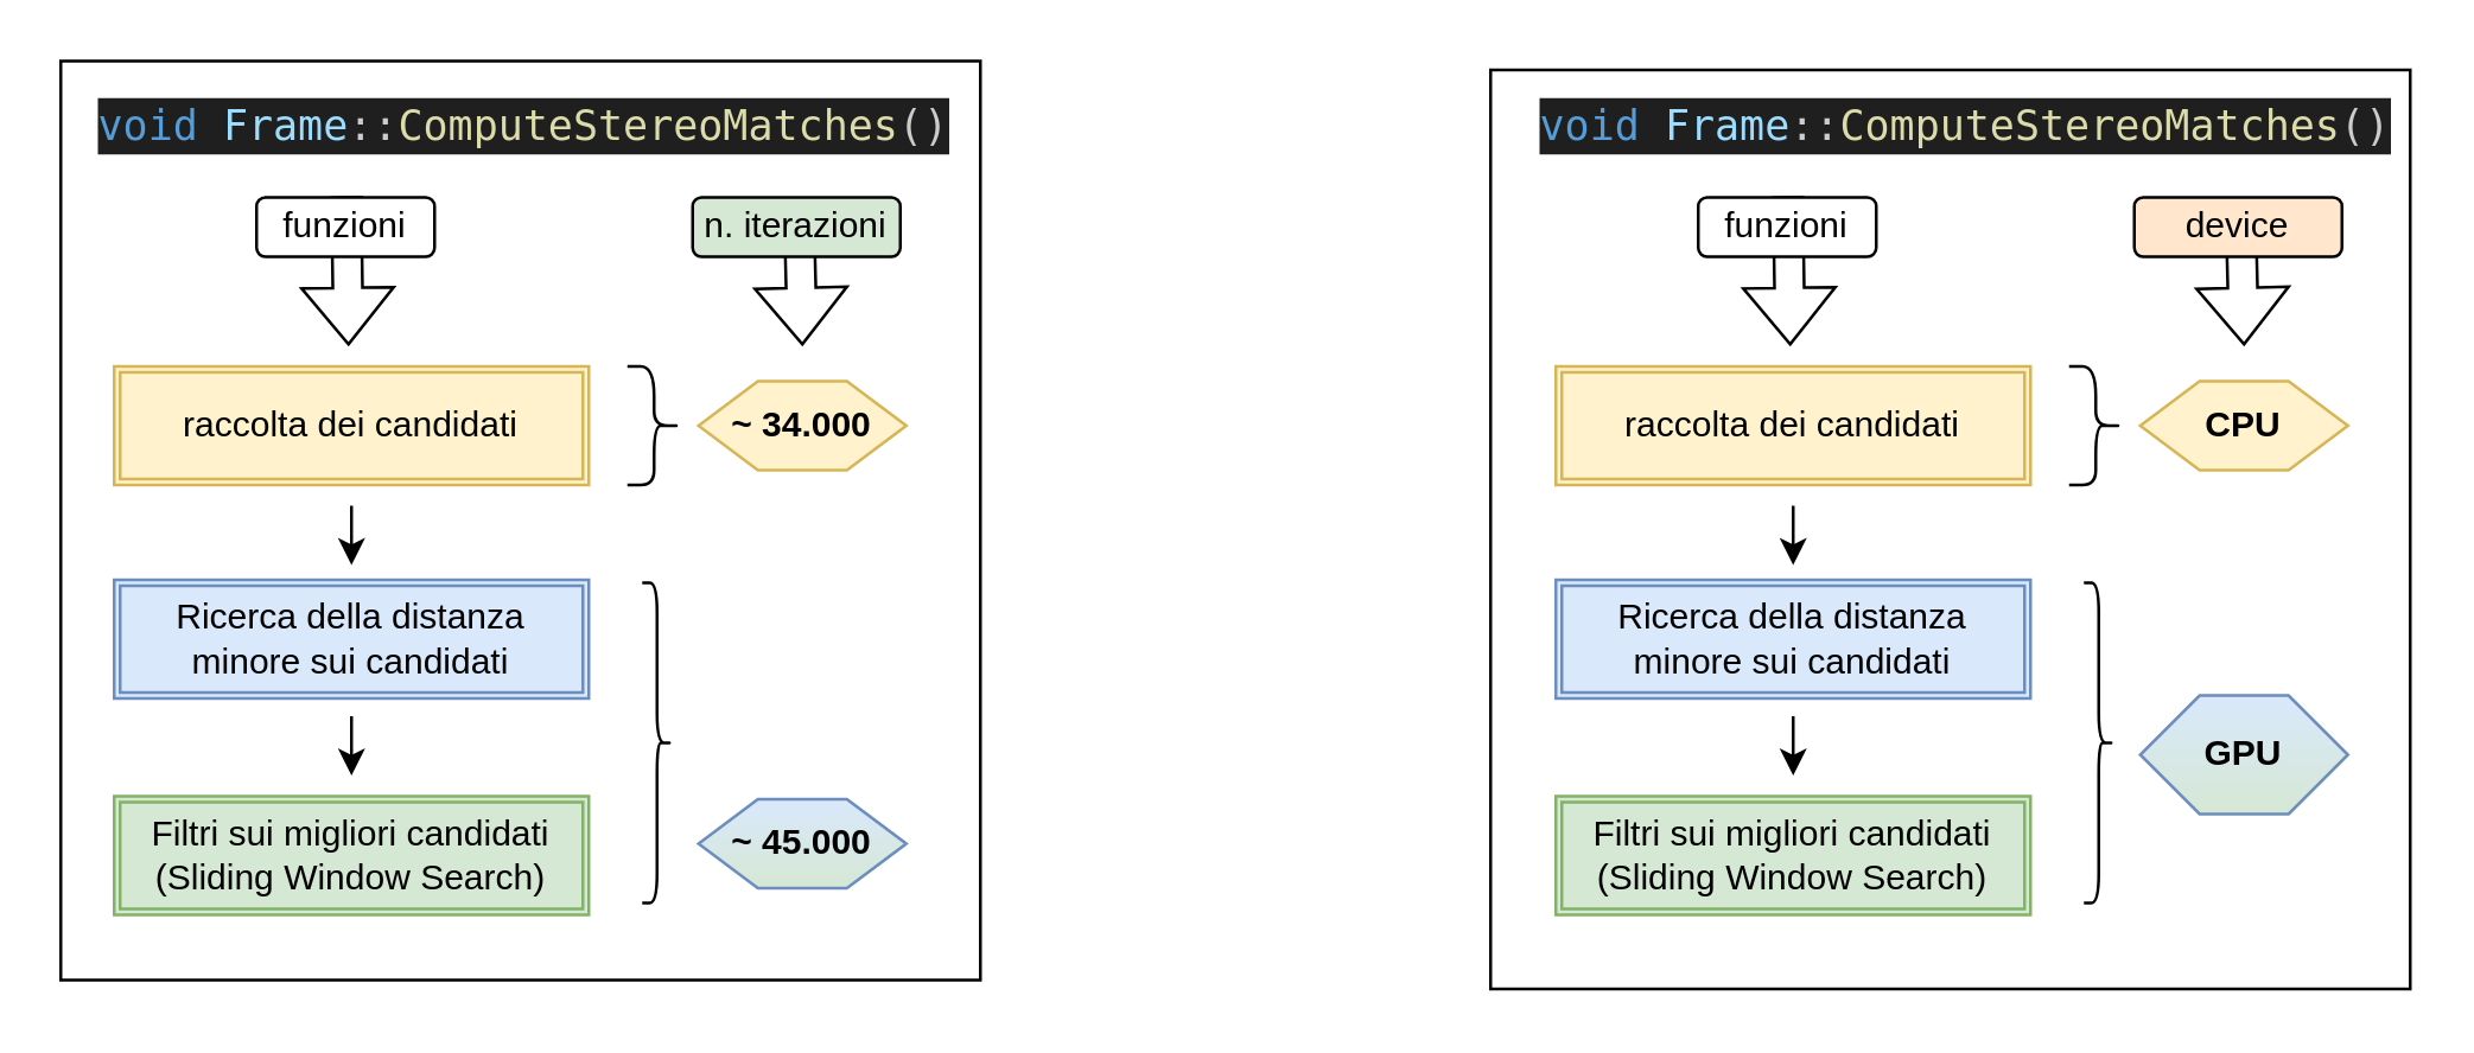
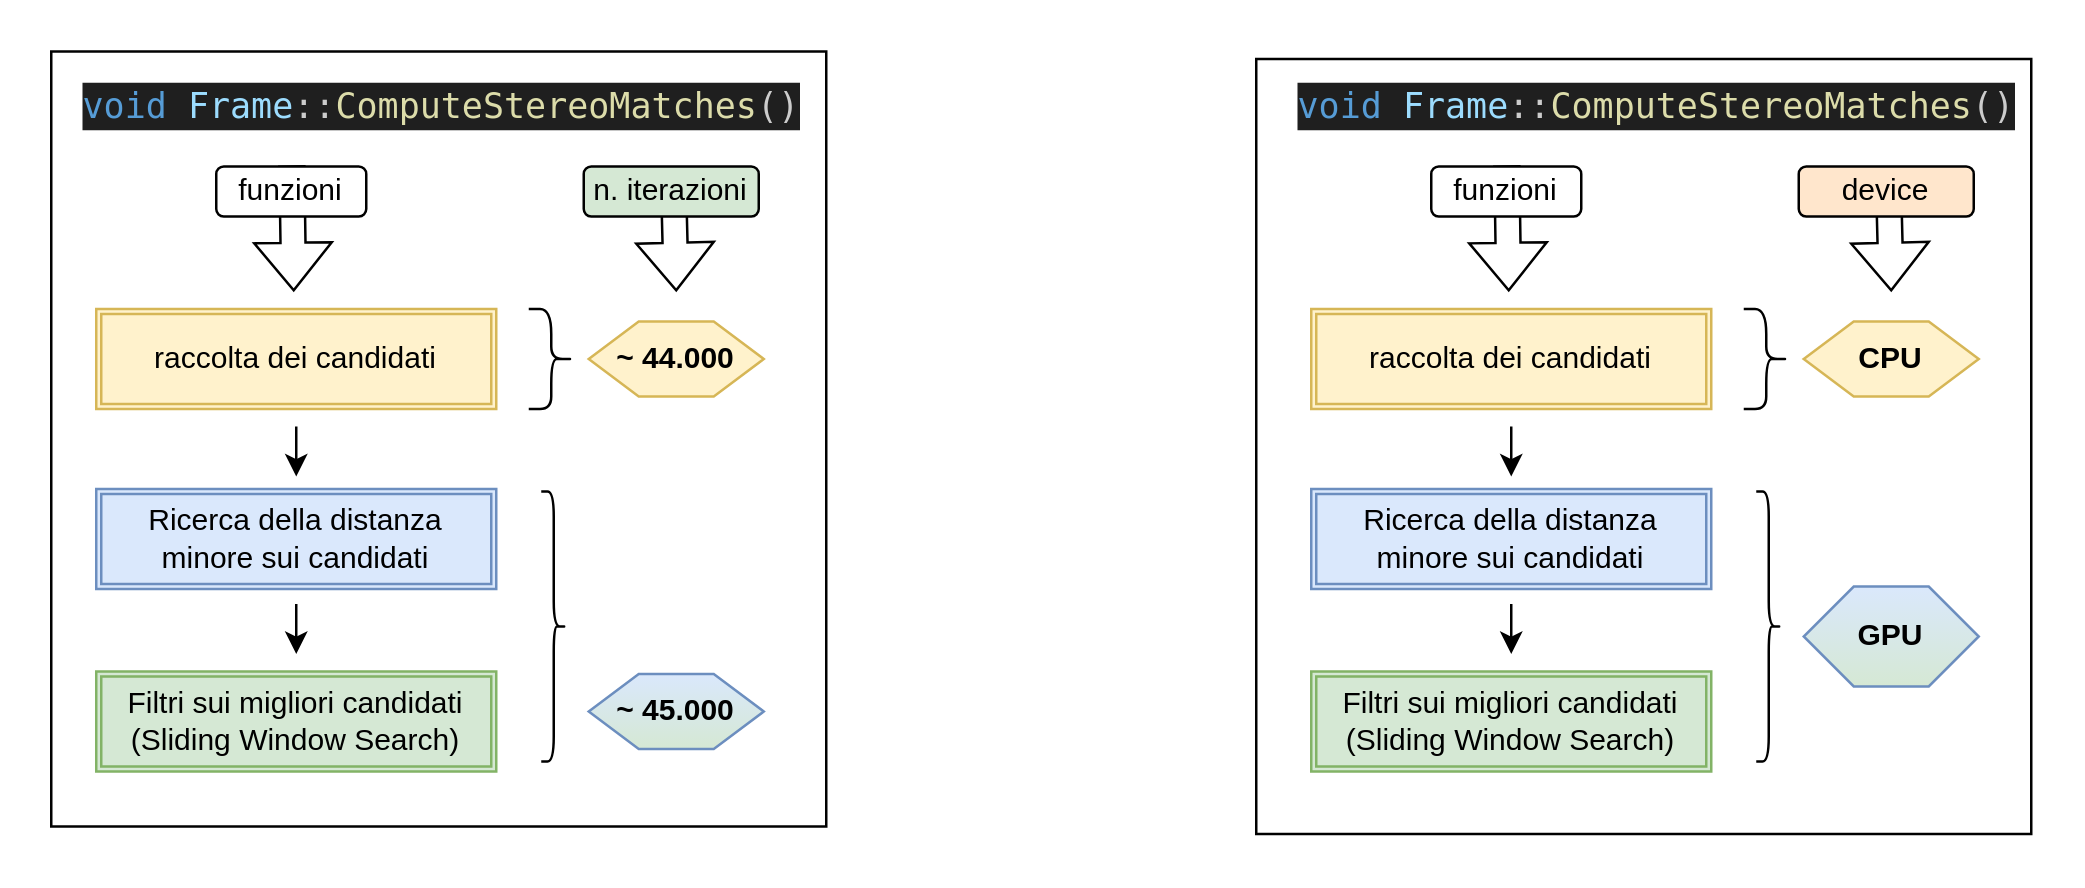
  <mxCell id="0" />
  <mxCell id="1" parent="0" />
  <mxCell id="2" value="&lt;div style=&quot;color: #cccccc;background-color: #1f1f1f;font-family: 'Droid Sans Mono', 'monospace', monospace;font-weight: normal;font-size: 14px;line-height: 19px;white-space: pre;&quot;&gt;&lt;div&gt;&lt;span style=&quot;color: #569cd6;&quot;&gt;void&lt;/span&gt;&lt;span style=&quot;color: #cccccc;&quot;&gt; &lt;/span&gt;&lt;span style=&quot;color: #9cdcfe;&quot;&gt;Frame&lt;/span&gt;&lt;span style=&quot;color: #cccccc;&quot;&gt;::&lt;/span&gt;&lt;span style=&quot;color: #dcdcaa;&quot;&gt;ComputeStereoMatches&lt;/span&gt;&lt;span style=&quot;color: #cccccc;&quot;&gt;()&lt;/span&gt;&lt;/div&gt;&lt;/div&gt;" style="text;whiteSpace=wrap;html=1;" parent="1" vertex="1"><mxGeometry x="31" y="26" width="295" height="35" as="geometry" /></mxCell>
  <mxCell id="3" value="" style="shape=flexArrow;endArrow=classic;html=1;rounded=0;exitX=0.294;exitY=0.986;exitDx=0;exitDy=0;exitPerimeter=0;" parent="1" edge="1"><mxGeometry width="50" height="50" relative="1" as="geometry"><mxPoint x="116.23" y="65.51" as="sourcePoint" /><mxPoint x="117" y="116" as="targetPoint" /></mxGeometry></mxCell>
  <mxCell id="4" value="raccolta dei candidati" style="shape=ext;double=1;rounded=0;whiteSpace=wrap;html=1;fillColor=#fff2cc;strokeColor=#d6b656;" parent="1" vertex="1"><mxGeometry x="38" y="123" width="160" height="40" as="geometry" /></mxCell>
  <mxCell id="5" value="Ricerca della distanza minore sui candidati" style="shape=ext;double=1;rounded=0;whiteSpace=wrap;html=1;fillColor=#dae8fc;strokeColor=#6c8ebf;" parent="1" vertex="1"><mxGeometry x="38" y="195" width="160" height="40" as="geometry" /></mxCell>
  <mxCell id="6" value="" style="endArrow=classic;html=1;rounded=0;" parent="1" edge="1"><mxGeometry width="50" height="50" relative="1" as="geometry"><mxPoint x="118" y="170" as="sourcePoint" /><mxPoint x="118" y="190" as="targetPoint" /></mxGeometry></mxCell>
  <mxCell id="7" value="" style="endArrow=classic;html=1;rounded=0;" parent="1" edge="1"><mxGeometry width="50" height="50" relative="1" as="geometry"><mxPoint x="118" y="241" as="sourcePoint" /><mxPoint x="118" y="261" as="targetPoint" /></mxGeometry></mxCell>
  <mxCell id="8" value="Filtri sui migliori candidati&lt;div&gt;(Sliding Window Search)&lt;/div&gt;" style="shape=ext;double=1;rounded=0;whiteSpace=wrap;html=1;fillColor=#d5e8d4;strokeColor=#82b366;" parent="1" vertex="1"><mxGeometry x="38" y="268" width="160" height="40" as="geometry" /></mxCell>
  <mxCell id="9" value="funzioni" style="rounded=1;whiteSpace=wrap;html=1;" parent="1" vertex="1"><mxGeometry x="86" y="66" width="60" height="20" as="geometry" /></mxCell>
  <mxCell id="10" value="" style="shape=flexArrow;endArrow=classic;html=1;rounded=0;exitX=0.294;exitY=0.986;exitDx=0;exitDy=0;exitPerimeter=0;" parent="1" edge="1"><mxGeometry width="50" height="50" relative="1" as="geometry"><mxPoint x="269" y="76" as="sourcePoint" /><mxPoint x="270" y="116" as="targetPoint" /></mxGeometry></mxCell>
  <mxCell id="11" value="n. iterazioni" style="rounded=1;whiteSpace=wrap;html=1;fillColor=#d5e8d4;" parent="1" vertex="1"><mxGeometry x="233" y="66" width="70" height="20" as="geometry" /></mxCell>
- <mxCell id="12" value="&lt;span lang=&quot;it&quot; class=&quot;BxUVEf ILfuVd&quot;&gt;&lt;span class=&quot;hgKElc&quot;&gt;&lt;b&gt;~ 34.000&lt;/b&gt;&lt;/span&gt;&lt;/span&gt;" style="shape=hexagon;perimeter=hexagonPerimeter2;whiteSpace=wrap;html=1;fixedSize=1;fillColor=#fff2cc;strokeColor=#d6b656;" parent="1" vertex="1"><mxGeometry x="235" y="128" width="70" height="30" as="geometry" /></mxCell>
+ <mxCell id="12" value="&lt;span lang=&quot;it&quot; class=&quot;BxUVEf ILfuVd&quot;&gt;&lt;span class=&quot;hgKElc&quot;&gt;&lt;b&gt;~ 44.000&lt;/b&gt;&lt;/span&gt;&lt;/span&gt;" style="shape=hexagon;perimeter=hexagonPerimeter2;whiteSpace=wrap;html=1;fixedSize=1;fillColor=#fff2cc;strokeColor=#d6b656;" parent="1" vertex="1"><mxGeometry x="235" y="128" width="70" height="30" as="geometry" /></mxCell>
  <mxCell id="13" value="&lt;span lang=&quot;it&quot; class=&quot;BxUVEf ILfuVd&quot;&gt;&lt;span class=&quot;hgKElc&quot;&gt;&lt;b&gt;~ 45.000&lt;/b&gt;&lt;/span&gt;&lt;/span&gt;" style="shape=hexagon;perimeter=hexagonPerimeter2;whiteSpace=wrap;html=1;fixedSize=1;fillColor=#dae8fc;strokeColor=#6c8ebf;fillStyle=auto;gradientColor=#D5E8D4;gradientDirection=south;" parent="1" vertex="1"><mxGeometry x="235" y="269" width="70" height="30" as="geometry" /></mxCell>
  <mxCell id="14" value="" style="shape=curlyBracket;whiteSpace=wrap;html=1;rounded=1;flipH=1;labelPosition=right;verticalLabelPosition=middle;align=left;verticalAlign=middle;" parent="1" vertex="1"><mxGeometry x="216" y="196" width="10" height="108" as="geometry" /></mxCell>
  <mxCell id="15" value="" style="shape=curlyBracket;whiteSpace=wrap;html=1;rounded=1;flipH=1;labelPosition=right;verticalLabelPosition=middle;align=left;verticalAlign=middle;" parent="1" vertex="1"><mxGeometry x="211" y="123" width="18" height="40" as="geometry" /></mxCell>
  <mxCell id="16" value="" style="whiteSpace=wrap;html=1;aspect=fixed;fillColor=none;" parent="1" vertex="1"><mxGeometry x="20" y="20" width="310" height="310" as="geometry" /></mxCell>
  <mxCell id="17" value="&lt;div style=&quot;color: #cccccc;background-color: #1f1f1f;font-family: 'Droid Sans Mono', 'monospace', monospace;font-weight: normal;font-size: 14px;line-height: 19px;white-space: pre;&quot;&gt;&lt;div&gt;&lt;span style=&quot;color: #569cd6;&quot;&gt;void&lt;/span&gt;&lt;span style=&quot;color: #cccccc;&quot;&gt; &lt;/span&gt;&lt;span style=&quot;color: #9cdcfe;&quot;&gt;Frame&lt;/span&gt;&lt;span style=&quot;color: #cccccc;&quot;&gt;::&lt;/span&gt;&lt;span style=&quot;color: #dcdcaa;&quot;&gt;ComputeStereoMatches&lt;/span&gt;&lt;span style=&quot;color: #cccccc;&quot;&gt;()&lt;/span&gt;&lt;/div&gt;&lt;/div&gt;" style="text;whiteSpace=wrap;html=1;" vertex="1" parent="1"><mxGeometry x="517" y="26" width="295" height="35" as="geometry" /></mxCell>
  <mxCell id="18" value="" style="shape=flexArrow;endArrow=classic;html=1;rounded=0;exitX=0.294;exitY=0.986;exitDx=0;exitDy=0;exitPerimeter=0;" edge="1" parent="1"><mxGeometry width="50" height="50" relative="1" as="geometry"><mxPoint x="602.23" y="65.51" as="sourcePoint" /><mxPoint x="603" y="116" as="targetPoint" /></mxGeometry></mxCell>
  <mxCell id="19" value="raccolta dei candidati" style="shape=ext;double=1;rounded=0;whiteSpace=wrap;html=1;fillColor=#fff2cc;strokeColor=#d6b656;" vertex="1" parent="1"><mxGeometry x="524" y="123" width="160" height="40" as="geometry" /></mxCell>
  <mxCell id="20" value="Ricerca della distanza minore sui candidati" style="shape=ext;double=1;rounded=0;whiteSpace=wrap;html=1;fillColor=#dae8fc;strokeColor=#6c8ebf;" vertex="1" parent="1"><mxGeometry x="524" y="195" width="160" height="40" as="geometry" /></mxCell>
  <mxCell id="21" value="" style="endArrow=classic;html=1;rounded=0;" edge="1" parent="1"><mxGeometry width="50" height="50" relative="1" as="geometry"><mxPoint x="604" y="170" as="sourcePoint" /><mxPoint x="604" y="190" as="targetPoint" /></mxGeometry></mxCell>
  <mxCell id="22" value="" style="endArrow=classic;html=1;rounded=0;" edge="1" parent="1"><mxGeometry width="50" height="50" relative="1" as="geometry"><mxPoint x="604" y="241" as="sourcePoint" /><mxPoint x="604" y="261" as="targetPoint" /></mxGeometry></mxCell>
  <mxCell id="23" value="Filtri sui migliori candidati&lt;div&gt;(Sliding Window Search)&lt;/div&gt;" style="shape=ext;double=1;rounded=0;whiteSpace=wrap;html=1;fillColor=#d5e8d4;strokeColor=#82b366;" vertex="1" parent="1"><mxGeometry x="524" y="268" width="160" height="40" as="geometry" /></mxCell>
  <mxCell id="24" value="funzioni" style="rounded=1;whiteSpace=wrap;html=1;" vertex="1" parent="1"><mxGeometry x="572" y="66" width="60" height="20" as="geometry" /></mxCell>
  <mxCell id="25" value="" style="shape=flexArrow;endArrow=classic;html=1;rounded=0;exitX=0.294;exitY=0.986;exitDx=0;exitDy=0;exitPerimeter=0;" edge="1" parent="1"><mxGeometry width="50" height="50" relative="1" as="geometry"><mxPoint x="755" y="76" as="sourcePoint" /><mxPoint x="756" y="116" as="targetPoint" /></mxGeometry></mxCell>
  <mxCell id="26" value="device" style="rounded=1;whiteSpace=wrap;html=1;fillColor=#ffe6cc;" vertex="1" parent="1"><mxGeometry x="719" y="66" width="70" height="20" as="geometry" /></mxCell>
  <mxCell id="27" value="&lt;span lang=&quot;it&quot; class=&quot;BxUVEf ILfuVd&quot;&gt;&lt;span class=&quot;hgKElc&quot;&gt;&lt;b&gt;CPU&lt;/b&gt;&lt;/span&gt;&lt;/span&gt;" style="shape=hexagon;perimeter=hexagonPerimeter2;whiteSpace=wrap;html=1;fixedSize=1;fillColor=#fff2cc;strokeColor=#d6b656;" vertex="1" parent="1"><mxGeometry x="721" y="128" width="70" height="30" as="geometry" /></mxCell>
  <mxCell id="28" value="&lt;span lang=&quot;it&quot; class=&quot;BxUVEf ILfuVd&quot;&gt;&lt;span class=&quot;hgKElc&quot;&gt;&lt;b&gt;GPU&lt;/b&gt;&lt;/span&gt;&lt;/span&gt;" style="shape=hexagon;perimeter=hexagonPerimeter2;whiteSpace=wrap;html=1;fixedSize=1;fillColor=#dae8fc;strokeColor=#6c8ebf;fillStyle=auto;gradientColor=#D5E8D4;gradientDirection=south;" vertex="1" parent="1"><mxGeometry x="721" y="234" width="70" height="40" as="geometry" /></mxCell>
  <mxCell id="29" value="" style="shape=curlyBracket;whiteSpace=wrap;html=1;rounded=1;flipH=1;labelPosition=right;verticalLabelPosition=middle;align=left;verticalAlign=middle;" vertex="1" parent="1"><mxGeometry x="702" y="196" width="10" height="108" as="geometry" /></mxCell>
  <mxCell id="30" value="" style="shape=curlyBracket;whiteSpace=wrap;html=1;rounded=1;flipH=1;labelPosition=right;verticalLabelPosition=middle;align=left;verticalAlign=middle;" vertex="1" parent="1"><mxGeometry x="697" y="123" width="18" height="40" as="geometry" /></mxCell>
  <mxCell id="31" value="" style="whiteSpace=wrap;html=1;aspect=fixed;fillColor=none;" vertex="1" parent="1"><mxGeometry x="502" y="23" width="310" height="310" as="geometry" /></mxCell>
